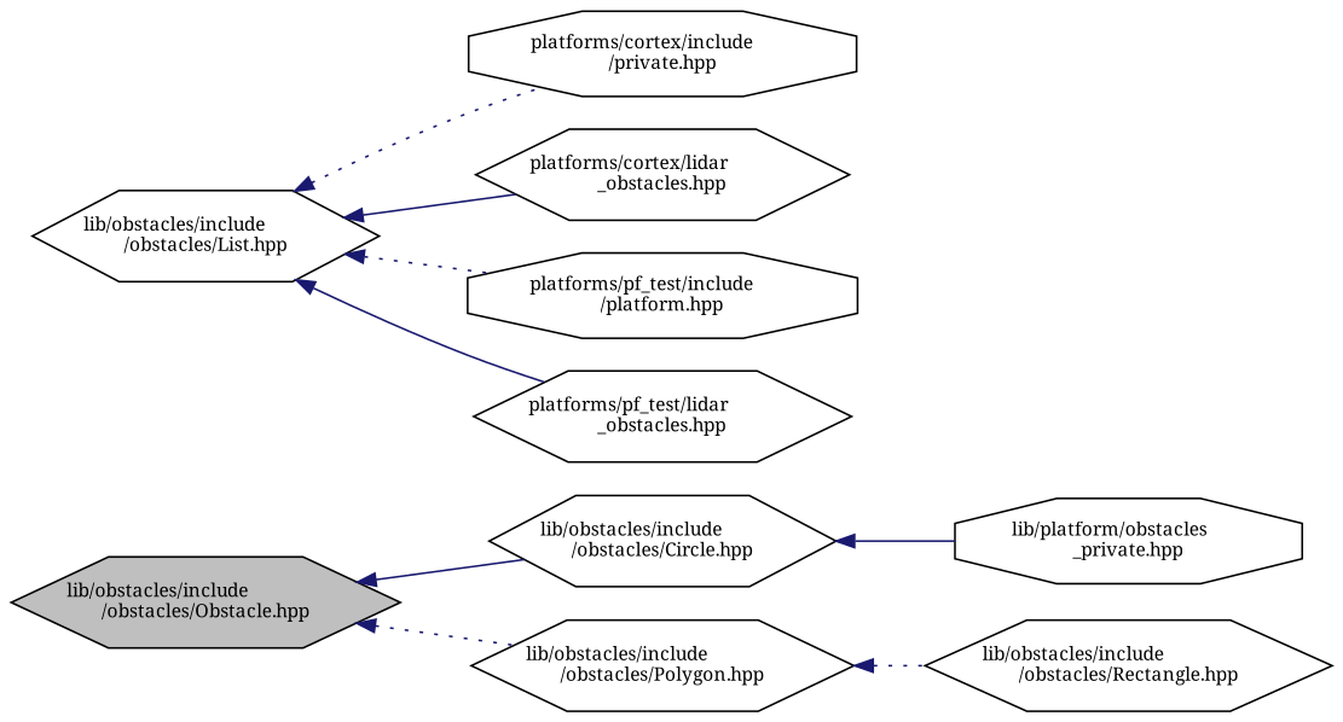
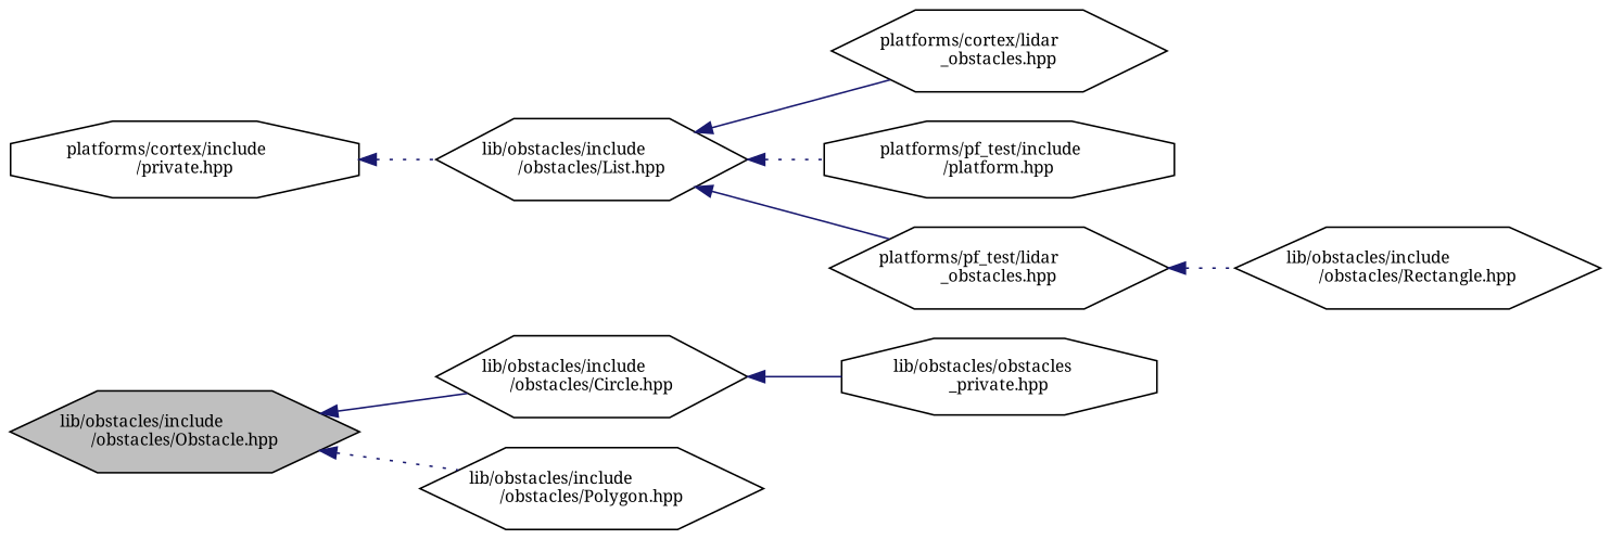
  digraph {
    fontname="Noto Serif"
    rankdir=LR
    node [color=black fontname="Noto Serif" fontsize=10 shape=hexagon]
    edge [color=midnightblue dir=back fontname="Noto Serif" fontsize=10 labelfontname=Helvetica labelfontsize=10 style=solid]
    n1 [fillcolor=grey75 fontcolor=black height=0.2 label="lib/obstacles/include\l/obstacles/Obstacle.hpp" style=filled width=0.4]
    n2 [height=0.2 label="lib/obstacles/include\l/obstacles/Circle.hpp" width=0.4]
    n3 [height=0.2 label="lib/obstacles/include\l/obstacles/Polygon.hpp" width=0.4]
-   n4 [height=0.2 label="lib/platform/obstacles\l_private.hpp" shape=octagon width=0.4]
+   n4 [height=0.2 label="lib/obstacles/obstacles\l_private.hpp" shape=octagon width=0.4]
    n5 [height=0.2 label="lib/obstacles/include\l/obstacles/List.hpp" width=0.4]
    n6 [height=0.2 label="platforms/cortex/include\l/private.hpp" shape=octagon width=0.4]
    n7 [height=0.2 label="platforms/cortex/lidar\l_obstacles.hpp" width=0.4]
    n8 [height=0.2 label="platforms/pf_test/include\l/platform.hpp" shape=octagon width=0.4]
    n9 [height=0.2 label="platforms/pf_test/lidar\l_obstacles.hpp" width=0.4]
    n10 [height=0.2 label="lib/obstacles/include\l/obstacles/Rectangle.hpp" width=0.4]
    n1 -> n2
    n1 -> n3 [style=dotted]
    n2 -> n4
-   n3 -> n10 [style=dotted]
-   n5 -> n6 [style=dotted]
+   n9 -> n10 [style=dotted]
+   n6 -> n5 [style=dotted]
    n5 -> n7
    n5 -> n8 [style=dotted]
    n5 -> n9
  }
